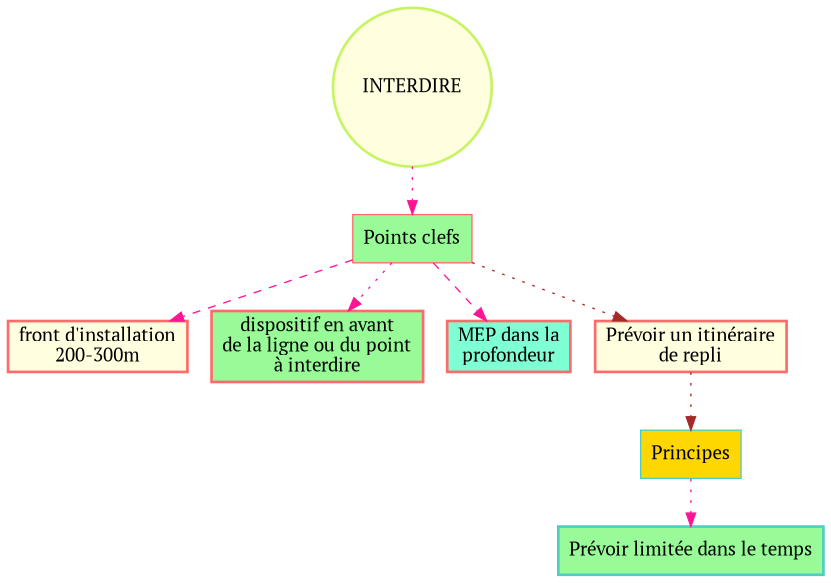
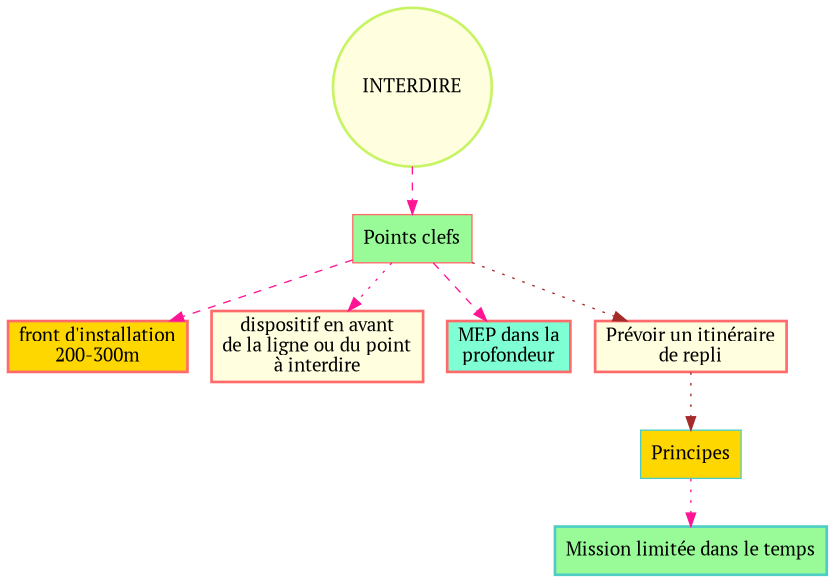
  digraph {
    fontname="PT Serif"
    node [color="#FF6B6B" fillcolor=lightyellow fontname="PT Serif" shape=rectangle style="bold,filled"]
    edge [color=deeppink fontname="PT Serif" style=dotted]
    INTERDIRE [color="#C7F464" shape=circle]
    "Points clefs" [fillcolor=palegreen style=filled]
-   "front d'installation\n200-300m"
-   "dispositif en avant\nde la ligne ou du point\nà interdire" [fillcolor=palegreen]
+   "front d'installation\n200-300m" [fillcolor=gold]
+   "dispositif en avant\nde la ligne ou du point\nà interdire"
    "MEP dans la\nprofondeur" [fillcolor=aquamarine]
    "Prévoir un itinéraire\nde repli"
    Principes [color="#4ECDC4" fillcolor=gold style=filled]
-   "Mission limitée dans le temps" [color="#4ECDC4" fillcolor=palegreen label="Prévoir limitée dans le temps"]
-   INTERDIRE -> "Points clefs"
+   "Mission limitée dans le temps" [color="#4ECDC4" fillcolor=palegreen]
+   INTERDIRE -> "Points clefs" [style=dashed]
    "Points clefs" -> "front d'installation\n200-300m" [style=dashed]
    "Points clefs" -> "dispositif en avant\nde la ligne ou du point\nà interdire"
    "Points clefs" -> "MEP dans la\nprofondeur" [style=dashed]
    "Points clefs" -> "Prévoir un itinéraire\nde repli" [color=brown]
    "Prévoir un itinéraire\nde repli" -> Principes [color=brown]
    Principes -> "Mission limitée dans le temps"
  }
